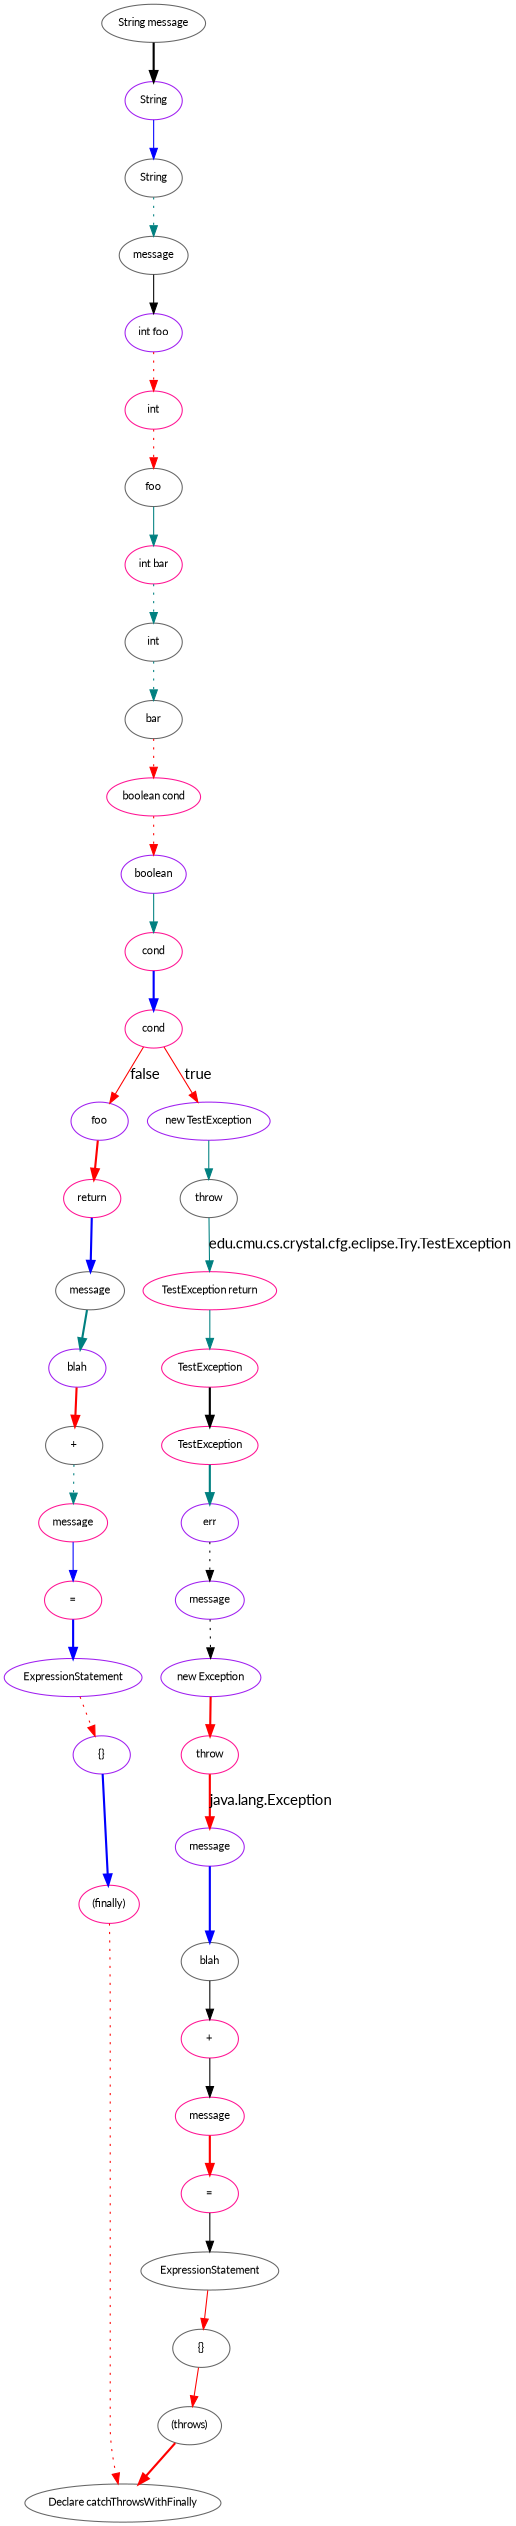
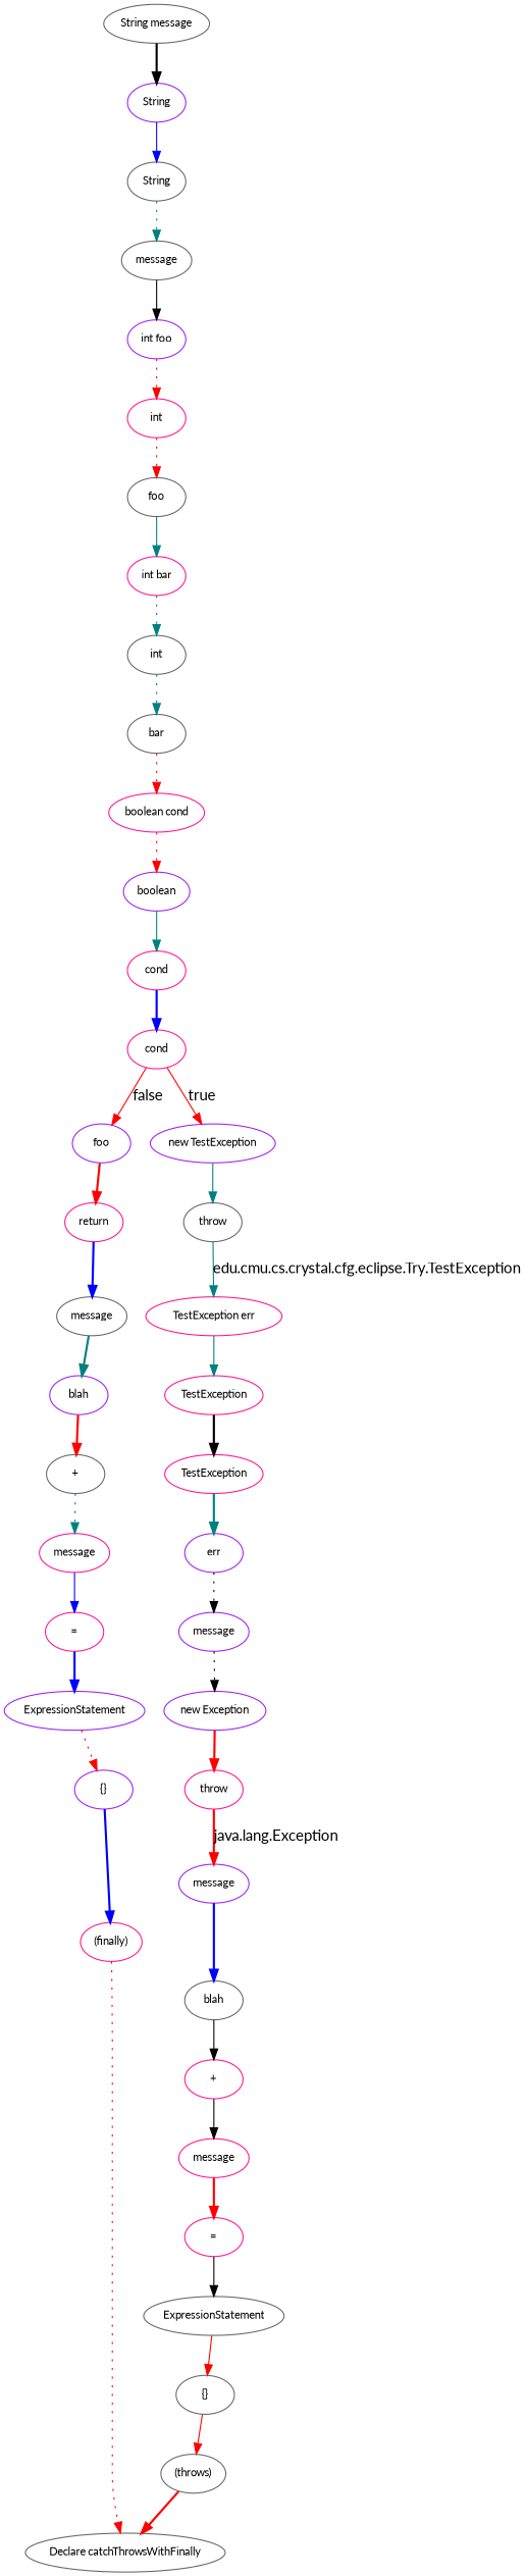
  digraph {
    fontname=Lato
    node [color=deeppink fontname=Lato fontsize=10]
    edge [color=red fontname=Lato style=bold]
    n1 [color=purple label=err]
    n2 [color=purple label=message]
    n3 [color=purple label="new Exception"]
    n4 [label=TestException]
    n5 [label=TestException]
    n6 [color=purple label="{}"]
    n7 [label="(finally)"]
    n8 [color=gray40 label="Declare catchThrowsWithFinally"]
    n9 [color=purple label=ExpressionStatement]
-   n10 [label="TestException return"]
+   n10 [label="TestException err"]
    n11 [label="="]
    n12 [label=message]
    n13 [color=gray40 label="+"]
    n14 [color=purple label=blah]
    n15 [color=gray40 label=message]
    n16 [color=purple label=foo]
    n17 [label=return]
    n18 [label=int]
    n19 [color=gray40 label=foo]
    n20 [label="int bar"]
    n21 [color=purple label="int foo"]
    n22 [color=gray40 label=message]
    n23 [color=purple label=String]
    n24 [color=gray40 label=String]
    n25 [label=cond]
    n26 [label=cond]
    n27 [color=purple label="new TestException"]
    n28 [color=gray40 label=throw]
    n29 [color=gray40 label="String message"]
    n30 [color=purple label=boolean]
    n31 [label="boolean cond"]
    n32 [color=gray40 label="(throws)"]
    n33 [color=gray40 label=bar]
    n34 [color=gray40 label=int]
    n35 [color=gray40 label="{}"]
    n36 [color=gray40 label=ExpressionStatement]
    n37 [label="="]
    n38 [label=message]
    n39 [label="+"]
    n40 [color=gray40 label=blah]
    n41 [color=purple label=message]
    n42 [label=throw]
    n1 -> n2 [color=black style=dotted]
    n2 -> n3 [color=black style=dotted]
    n3 -> n42
    n4 -> n5 [color=black]
    n5 -> n1 [color=teal]
    n6 -> n7 [color=blue]
    n7 -> n8 [style=dotted]
    n9 -> n6 [style=dotted]
    n10 -> n4 [color=teal style=solid]
    n11 -> n9 [color=blue]
    n12 -> n11 [color=blue style=solid]
    n13 -> n12 [color=teal style=dotted]
    n14 -> n13
    n15 -> n14 [color=teal]
    n16 -> n17
    n17 -> n15 [color=blue]
    n18 -> n19 [style=dotted]
    n19 -> n20 [color=teal style=solid]
    n20 -> n34 [color=teal style=dotted]
    n21 -> n18 [style=dotted]
    n22 -> n21 [color=black style=solid]
    n23 -> n24 [color=blue style=solid]
    n24 -> n22 [color=teal style=dotted]
    n25 -> n26 [color=blue]
    n26 -> n16 [label=false style=solid]
    n26 -> n27 [label=true style=solid]
    n27 -> n28 [color=teal style=solid]
    n28 -> n10 [color=teal label="edu.cmu.cs.crystal.cfg.eclipse.Try.TestException" style=solid]
    n29 -> n23 [color=black]
    n30 -> n25 [color=teal style=solid]
    n31 -> n30 [style=dotted]
    n32 -> n8
    n33 -> n31 [style=dotted]
    n34 -> n33 [color=teal style=dotted]
    n35 -> n32 [style=solid]
    n36 -> n35 [style=solid]
    n37 -> n36 [color=black style=solid]
    n38 -> n37
    n39 -> n38 [color=black style=solid]
    n40 -> n39 [color=black style=solid]
    n41 -> n40 [color=blue]
    n42 -> n41 [label="java.lang.Exception"]
  }
